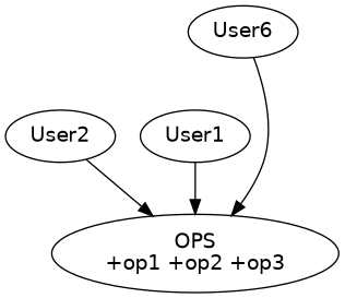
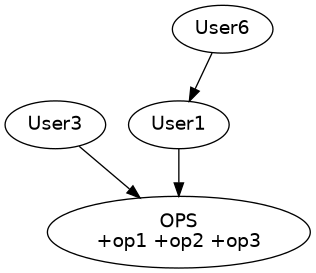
  digraph {
    fontname="DejaVu Sans"
    node [fontname="DejaVu Sans"]
    edge [fontname="DejaVu Sans"]
    User1
    "OPS\n+op1 +op2 +op3"
-   User2
+   User2 [label=User3]
    n4 [label=User6]
    User1 -> "OPS\n+op1 +op2 +op3"
    User2 -> "OPS\n+op1 +op2 +op3"
-   n4 -> "OPS\n+op1 +op2 +op3"
+   n4 -> User1
  }
